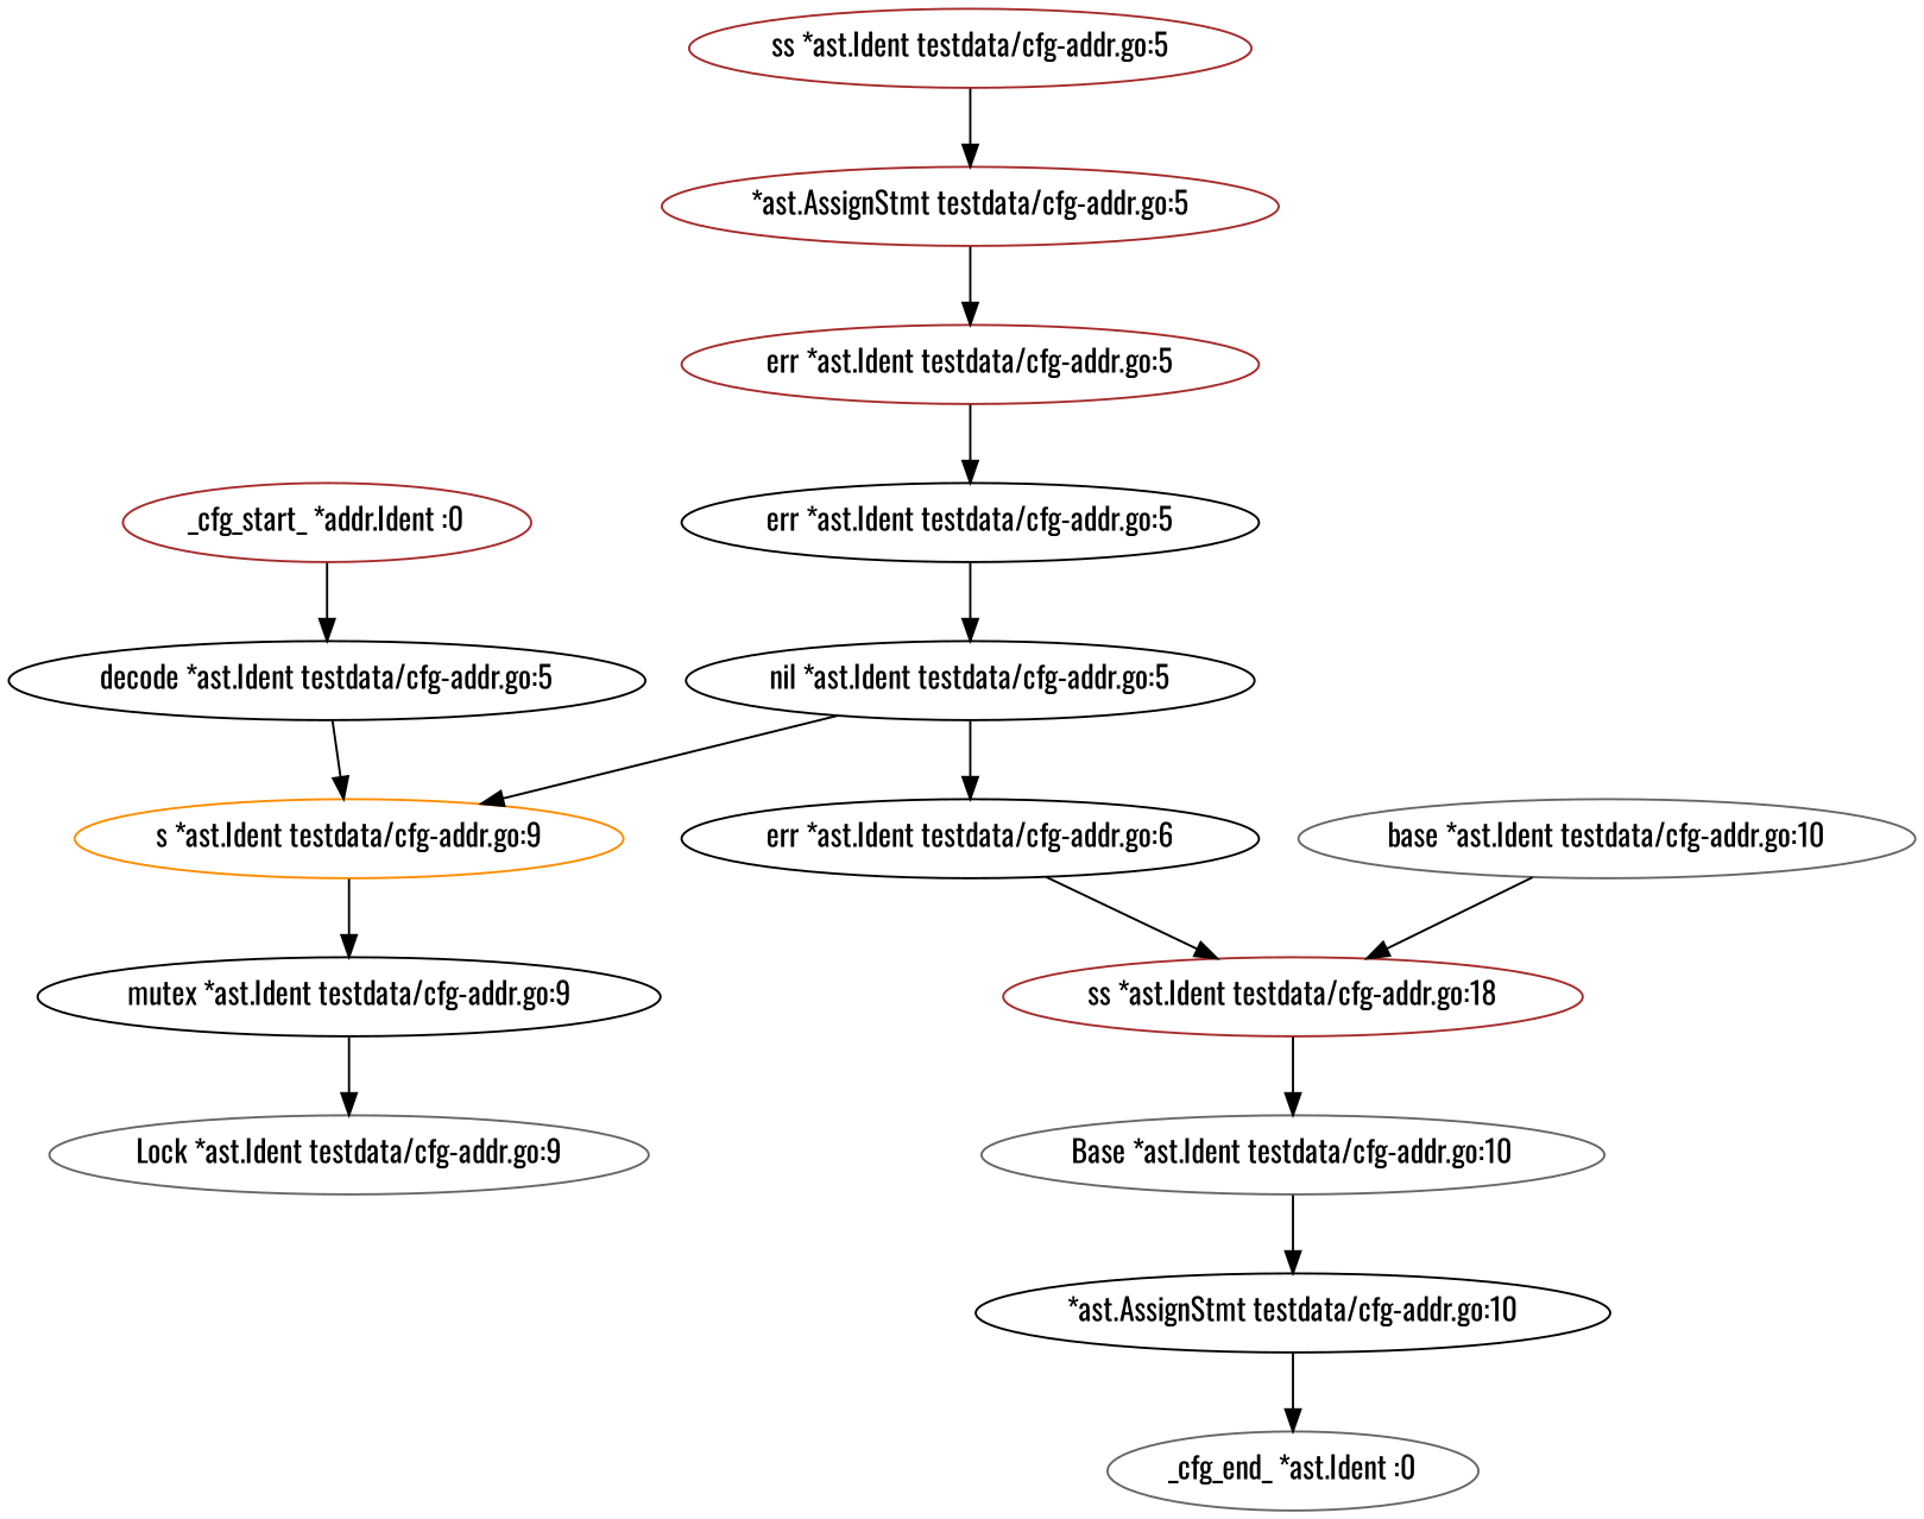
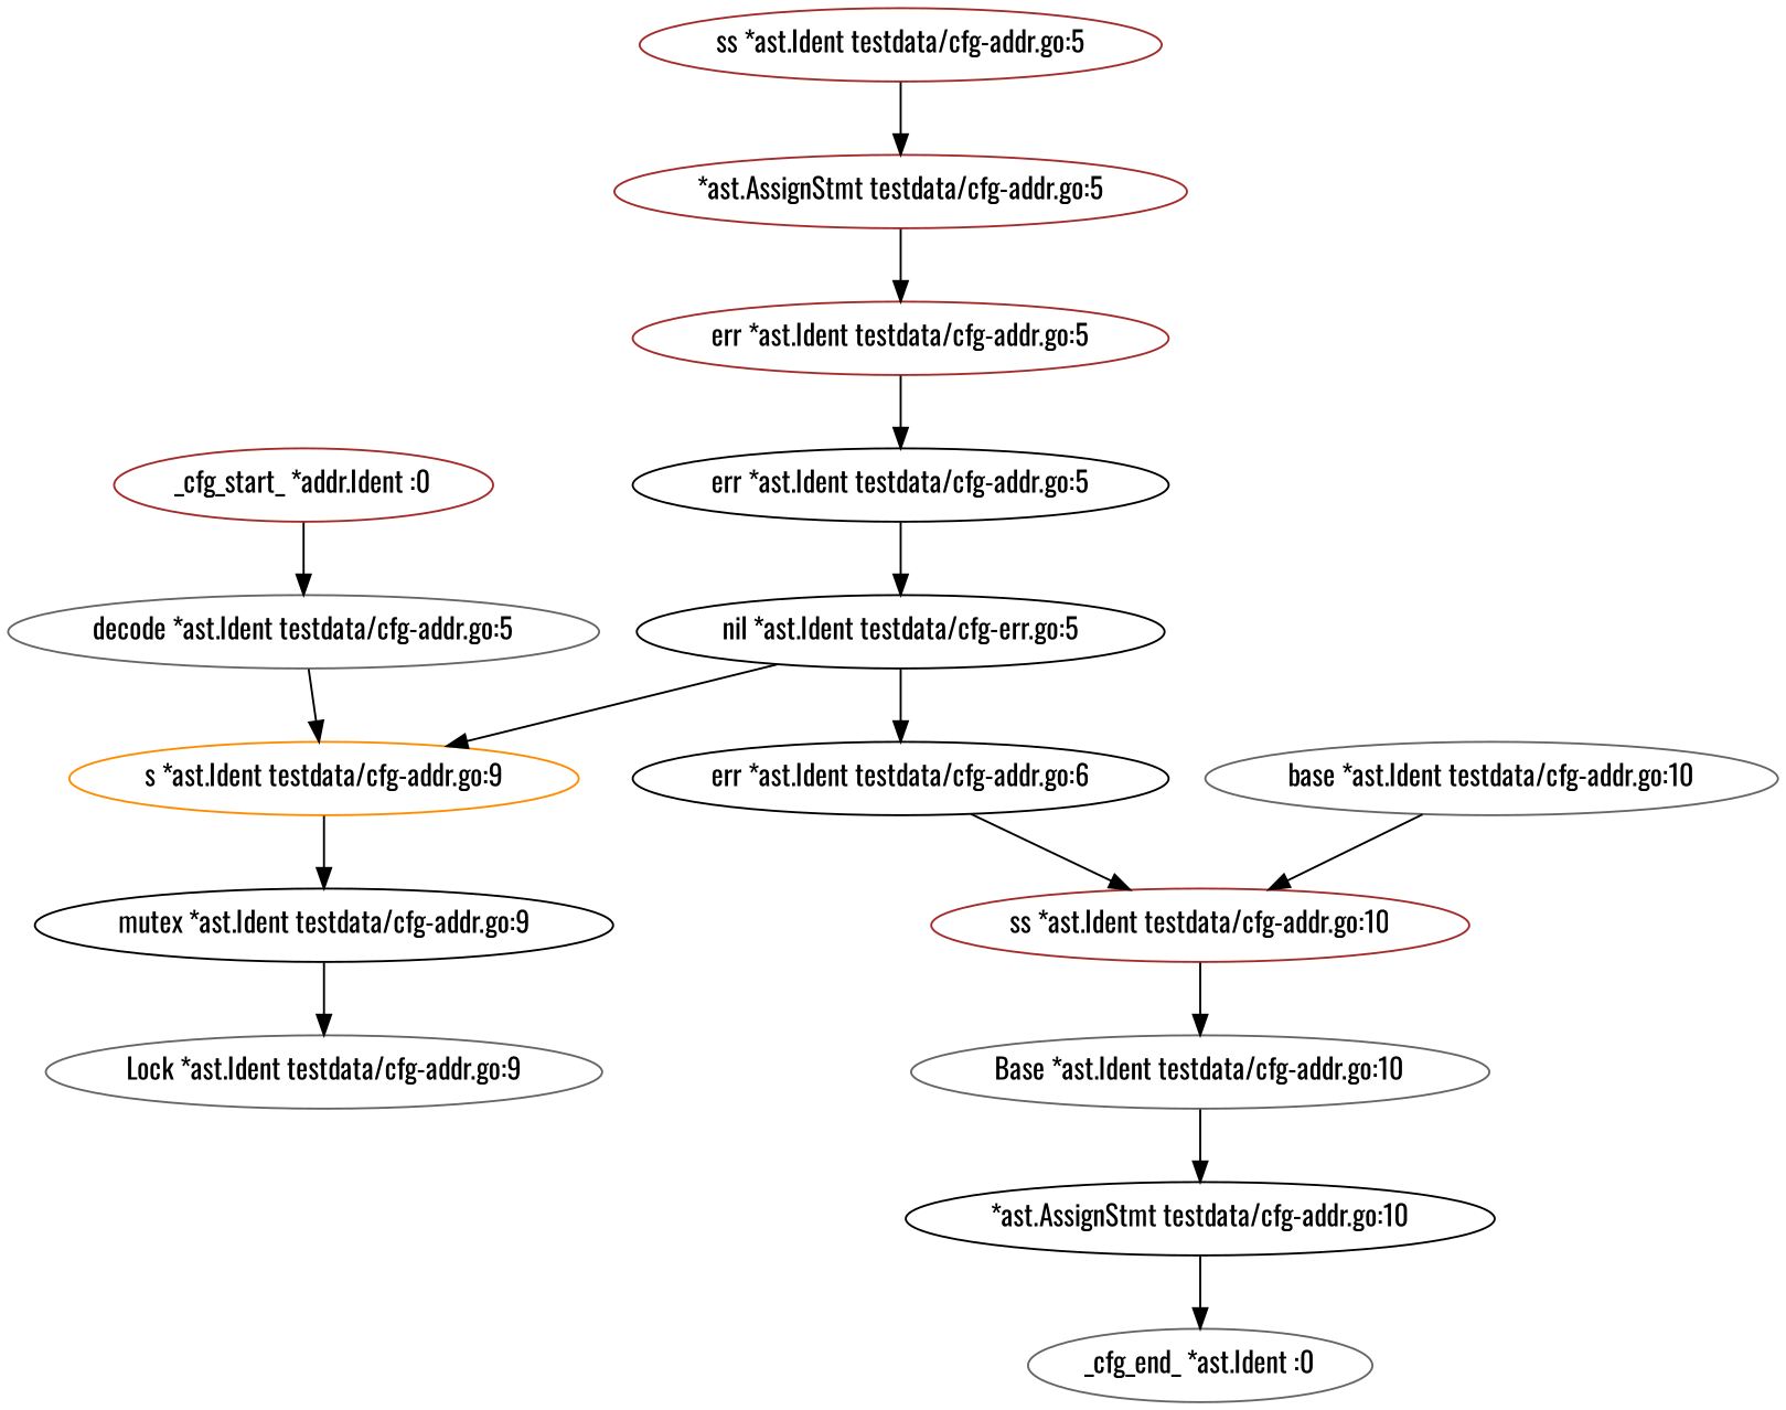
  digraph {
    fontname=Oswald
    node [color=gray40 fontname=Oswald]
    edge [fontname=Oswald]
    n1 [label="_cfg_end_ *ast.Ident :0"]
    n2 [color=black label="err *ast.Ident testdata/cfg-addr.go:6"]
-   n3 [color=brown label="ss *ast.Ident testdata/cfg-addr.go:18"]
+   n3 [color=brown label="ss *ast.Ident testdata/cfg-addr.go:10"]
    n4 [color=black label="*ast.AssignStmt testdata/cfg-addr.go:10"]
    n5 [label="Base *ast.Ident testdata/cfg-addr.go:10"]
    n6 [label="base *ast.Ident testdata/cfg-addr.go:10"]
    n7 [label="Lock *ast.Ident testdata/cfg-addr.go:9"]
    n8 [color=black label="mutex *ast.Ident testdata/cfg-addr.go:9"]
    n9 [color=darkorange label="s *ast.Ident testdata/cfg-addr.go:9"]
-   n10 [color=black label="nil *ast.Ident testdata/cfg-addr.go:5"]
+   n10 [color=black label="nil *ast.Ident testdata/cfg-err.go:5"]
    n11 [color=black label="err *ast.Ident testdata/cfg-addr.go:5"]
    n12 [color=brown label="err *ast.Ident testdata/cfg-addr.go:5"]
    n13 [color=brown label="*ast.AssignStmt testdata/cfg-addr.go:5"]
    n14 [color=brown label="ss *ast.Ident testdata/cfg-addr.go:5"]
-   n15 [color=black label="decode *ast.Ident testdata/cfg-addr.go:5"]
+   n15 [label="decode *ast.Ident testdata/cfg-addr.go:5"]
    n16 [color=brown label="_cfg_start_ *addr.Ident :0"]
    n2 -> n3
    n3 -> n5
    n4 -> n1
    n5 -> n4
    n6 -> n3
    n8 -> n7
    n9 -> n8
    n10 -> n2
    n10 -> n9
    n11 -> n10
    n12 -> n11
    n13 -> n12
    n14 -> n13
    n15 -> n9
    n16 -> n15
  }
